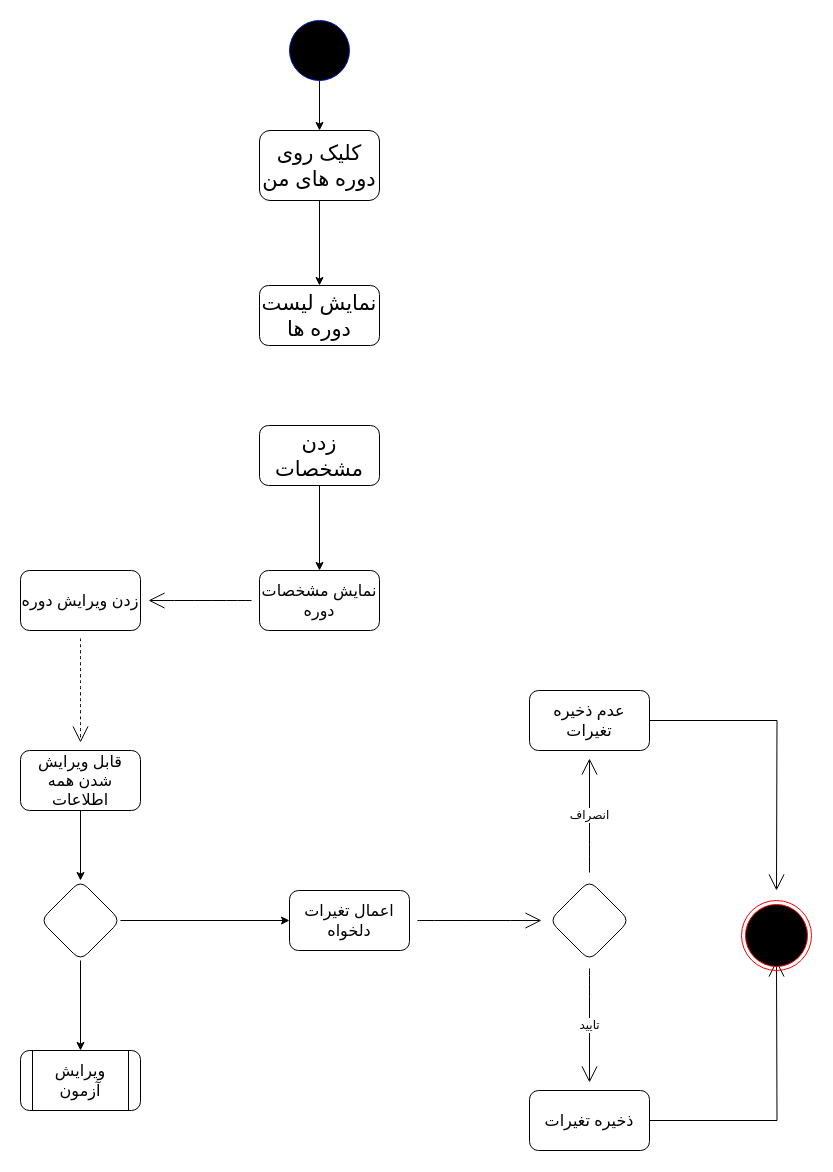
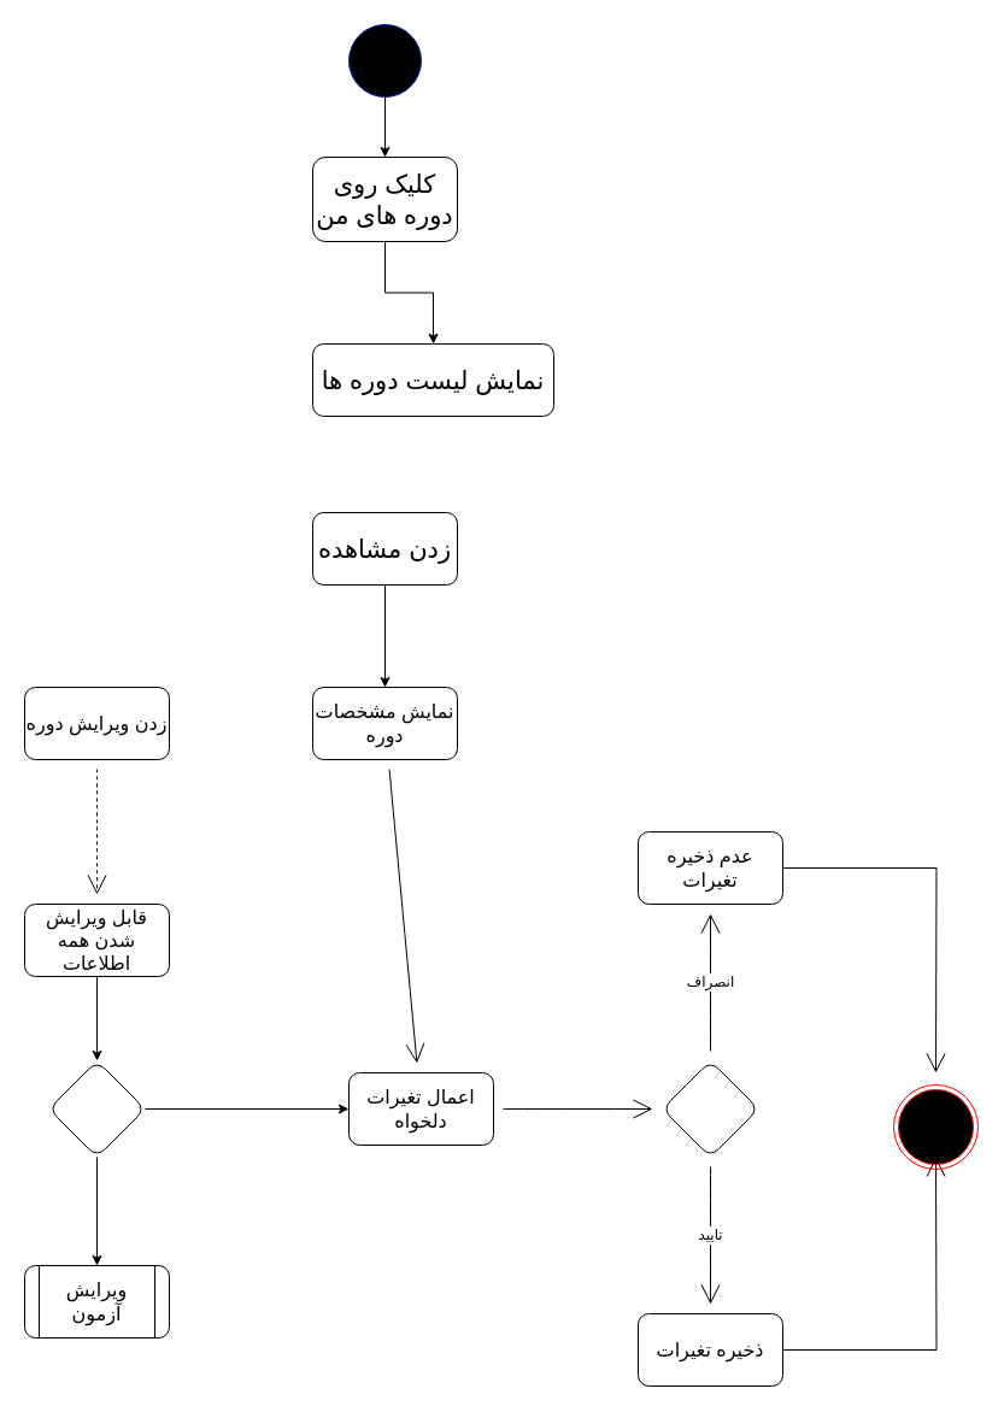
  <mxCell id="0" />
  <mxCell id="1" parent="0" />
  <mxCell id="2" style="edgeStyle=orthogonalEdgeStyle;rounded=0;orthogonalLoop=1;jettySize=auto;html=1;exitX=0.5;exitY=1;exitDx=0;exitDy=0;exitPerimeter=0;entryX=0.5;entryY=0;entryDx=0;entryDy=0;" parent="1" source="3" target="5" edge="1"><mxGeometry relative="1" as="geometry" /></mxCell>
  <mxCell id="3" value="" style="verticalLabelPosition=bottom;verticalAlign=top;html=1;shape=mxgraph.flowchart.on-page_reference;fillColor=#000000;fontColor=#ffffff;strokeColor=#001DBC;" parent="1" vertex="1"><mxGeometry x="289" y="20" width="60" height="60" as="geometry" /></mxCell>
  <mxCell id="4" value="" style="edgeStyle=orthogonalEdgeStyle;rounded=0;orthogonalLoop=1;jettySize=auto;html=1;" parent="1" source="5" target="6" edge="1"><mxGeometry relative="1" as="geometry" /></mxCell>
  <mxCell id="5" value="کلیک روی دوره های من" style="rounded=1;whiteSpace=wrap;html=1;fontSize=21;" parent="1" vertex="1"><mxGeometry x="259" y="130" width="120" height="70" as="geometry" /></mxCell>
- <mxCell id="6" value="نمایش لیست دوره ها" style="rounded=1;whiteSpace=wrap;html=1;fontSize=21;" parent="1" vertex="1"><mxGeometry x="259" y="285" width="120" height="60" as="geometry" /></mxCell>
+ <mxCell id="6" value="نمایش لیست دوره ها" style="rounded=1;whiteSpace=wrap;html=1;fontSize=21;" parent="1" vertex="1"><mxGeometry x="259" y="285" width="200" height="60" as="geometry" /></mxCell>
  <mxCell id="7" value="" style="edgeStyle=orthogonalEdgeStyle;rounded=0;orthogonalLoop=1;jettySize=auto;html=1;" parent="1" source="8" target="10" edge="1"><mxGeometry relative="1" as="geometry"><mxPoint x="319" y="600" as="targetPoint" /></mxGeometry></mxCell>
- <mxCell id="8" value="زدن مشخصات" style="rounded=1;whiteSpace=wrap;html=1;fontSize=21;" parent="1" vertex="1"><mxGeometry x="259" y="425" width="120" height="60" as="geometry" /></mxCell>
- <mxCell id="9" value="" style="edgeStyle=none;curved=1;rounded=0;orthogonalLoop=1;jettySize=auto;html=1;fontSize=12;endArrow=open;startSize=14;endSize=14;sourcePerimeterSpacing=8;targetPerimeterSpacing=8;" parent="1" source="10" target="12" edge="1"><mxGeometry relative="1" as="geometry" /></mxCell>
+ <mxCell id="8" value="زدن مشاهده" style="rounded=1;whiteSpace=wrap;html=1;fontSize=21;" parent="1" vertex="1"><mxGeometry x="259" y="425" width="120" height="60" as="geometry" /></mxCell>
+ <mxCell id="9" value="" style="edgeStyle=none;curved=1;rounded=0;orthogonalLoop=1;jettySize=auto;html=1;fontSize=12;endArrow=open;startSize=14;endSize=14;sourcePerimeterSpacing=8;targetPerimeterSpacing=8;" parent="1" source="10" target="16" edge="1"><mxGeometry relative="1" as="geometry" /></mxCell>
  <mxCell id="10" value="نمایش مشخصات دوره" style="rounded=1;whiteSpace=wrap;html=1;fontSize=16;" parent="1" vertex="1"><mxGeometry x="259" y="570" width="120" height="60" as="geometry" /></mxCell>
  <mxCell id="11" value="" style="edgeStyle=none;curved=1;rounded=0;orthogonalLoop=1;jettySize=auto;html=1;fontSize=12;endArrow=open;startSize=14;endSize=14;sourcePerimeterSpacing=8;targetPerimeterSpacing=8;dashed=1;" parent="1" source="12" target="14" edge="1"><mxGeometry relative="1" as="geometry" /></mxCell>
  <mxCell id="12" value="زدن ویرایش دوره" style="whiteSpace=wrap;html=1;fontSize=16;rounded=1;" parent="1" vertex="1"><mxGeometry x="20" y="570" width="120" height="60" as="geometry" /></mxCell>
  <mxCell id="13" value="" style="edgeStyle=orthogonalEdgeStyle;rounded=0;orthogonalLoop=1;jettySize=auto;html=1;" edge="1" parent="1" source="14" target="27"><mxGeometry relative="1" as="geometry" /></mxCell>
  <mxCell id="14" value="قابل ویرایش شدن همه اطلاعات" style="whiteSpace=wrap;html=1;fontSize=16;rounded=1;" parent="1" vertex="1"><mxGeometry x="20" y="750" width="120" height="60" as="geometry" /></mxCell>
  <mxCell id="15" value="" style="edgeStyle=none;curved=1;rounded=0;orthogonalLoop=1;jettySize=auto;html=1;fontSize=12;endArrow=open;startSize=14;endSize=14;sourcePerimeterSpacing=8;targetPerimeterSpacing=8;" parent="1" source="16" target="19" edge="1"><mxGeometry relative="1" as="geometry" /></mxCell>
  <mxCell id="16" value="اعمال تغیرات دلخواه" style="whiteSpace=wrap;html=1;fontSize=16;rounded=1;" parent="1" vertex="1"><mxGeometry x="289" y="890" width="120" height="60" as="geometry" /></mxCell>
  <mxCell id="17" value="تایید" style="edgeStyle=none;curved=1;rounded=0;orthogonalLoop=1;jettySize=auto;html=1;fontSize=12;endArrow=open;startSize=14;endSize=14;sourcePerimeterSpacing=8;targetPerimeterSpacing=8;" parent="1" source="19" target="21" edge="1"><mxGeometry relative="1" as="geometry" /></mxCell>
  <mxCell id="18" value="انصراف" style="edgeStyle=none;curved=1;rounded=0;orthogonalLoop=1;jettySize=auto;html=1;fontSize=12;endArrow=open;startSize=14;endSize=14;sourcePerimeterSpacing=8;targetPerimeterSpacing=8;" parent="1" source="19" target="23" edge="1"><mxGeometry relative="1" as="geometry" /></mxCell>
  <mxCell id="19" value="" style="rhombus;whiteSpace=wrap;html=1;fontSize=16;rounded=1;" parent="1" vertex="1"><mxGeometry x="549" y="880" width="80" height="80" as="geometry" /></mxCell>
  <mxCell id="20" style="edgeStyle=orthogonalEdgeStyle;rounded=0;orthogonalLoop=1;jettySize=auto;html=1;exitX=1;exitY=0.5;exitDx=0;exitDy=0;entryX=0.5;entryY=1;entryDx=0;entryDy=0;fontSize=12;endArrow=open;startSize=14;endSize=14;sourcePerimeterSpacing=8;targetPerimeterSpacing=8;" parent="1" source="21" edge="1"><mxGeometry relative="1" as="geometry"><mxPoint x="776" y="960" as="targetPoint" /></mxGeometry></mxCell>
  <mxCell id="21" value="ذخیره تغیرات" style="whiteSpace=wrap;html=1;fontSize=16;rounded=1;" parent="1" vertex="1"><mxGeometry x="529" y="1090" width="120" height="60" as="geometry" /></mxCell>
  <mxCell id="22" style="edgeStyle=orthogonalEdgeStyle;rounded=0;orthogonalLoop=1;jettySize=auto;html=1;exitX=1;exitY=0.5;exitDx=0;exitDy=0;entryX=0.5;entryY=0;entryDx=0;entryDy=0;fontSize=12;endArrow=open;startSize=14;endSize=14;sourcePerimeterSpacing=8;targetPerimeterSpacing=8;" parent="1" source="23" edge="1"><mxGeometry relative="1" as="geometry"><mxPoint x="776" y="890" as="targetPoint" /></mxGeometry></mxCell>
  <mxCell id="23" value="عدم ذخیره تغیرات" style="whiteSpace=wrap;html=1;fontSize=16;rounded=1;" parent="1" vertex="1"><mxGeometry x="529" y="690" width="120" height="60" as="geometry" /></mxCell>
  <mxCell id="24" value="" style="ellipse;html=1;shape=endState;fillColor=#000000;strokeColor=#ff0000;strokeWidth=1;fontSize=20;" parent="1" vertex="1"><mxGeometry x="741" y="900" width="70" height="70" as="geometry" /></mxCell>
  <mxCell id="25" style="edgeStyle=orthogonalEdgeStyle;rounded=0;orthogonalLoop=1;jettySize=auto;html=1;exitX=1;exitY=0.5;exitDx=0;exitDy=0;entryX=0;entryY=0.5;entryDx=0;entryDy=0;" edge="1" parent="1" source="27" target="16"><mxGeometry relative="1" as="geometry" /></mxCell>
  <mxCell id="26" value="" style="edgeStyle=orthogonalEdgeStyle;rounded=0;orthogonalLoop=1;jettySize=auto;html=1;" edge="1" parent="1" source="27" target="28"><mxGeometry relative="1" as="geometry" /></mxCell>
  <mxCell id="27" value="" style="rhombus;whiteSpace=wrap;html=1;fontSize=16;rounded=1;" vertex="1" parent="1"><mxGeometry x="40" y="880" width="80" height="80" as="geometry" /></mxCell>
  <mxCell id="28" value="ویرایش آزمون" style="shape=process;whiteSpace=wrap;html=1;backgroundOutline=1;fontSize=16;rounded=1;" vertex="1" parent="1"><mxGeometry x="20" y="1050" width="120" height="60" as="geometry" /></mxCell>
